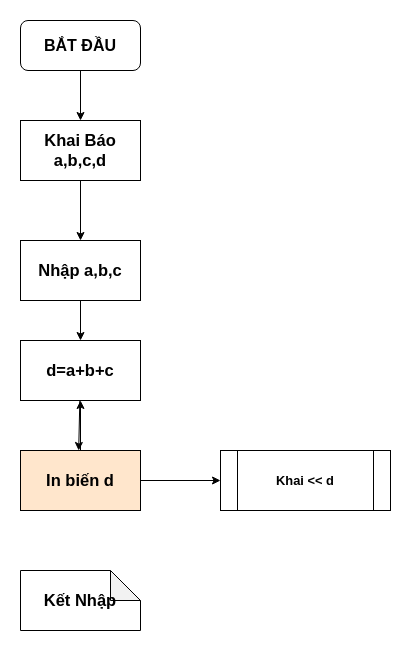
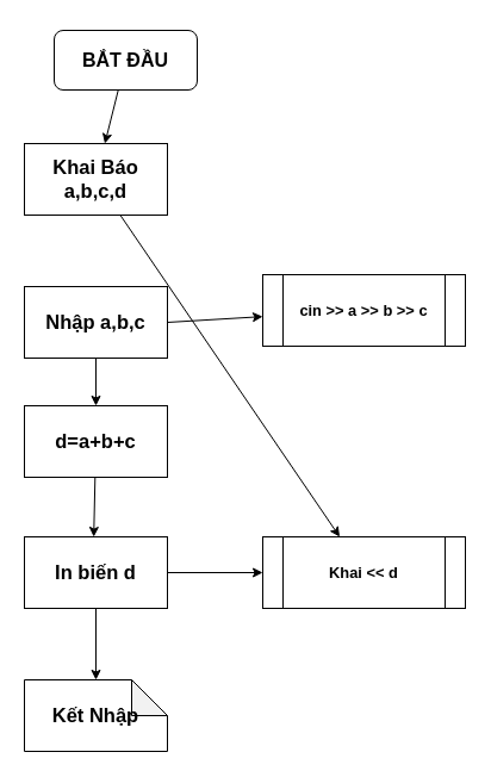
  <mxCell id="0" />
  <mxCell id="1" parent="0" />
  <mxCell id="2" value="" style="edgeStyle=none;html=1;fontSize=11;" edge="1" parent="1" source="3" target="5"><mxGeometry relative="1" as="geometry" /></mxCell>
- <mxCell id="3" value="&lt;h2&gt;&lt;font size=&quot;3&quot;&gt;BẮT ĐẦU&lt;/font&gt;&lt;/h2&gt;" style="rounded=1;whiteSpace=wrap;html=1;" vertex="1" parent="1"><mxGeometry x="20" y="20" width="120" height="50" as="geometry" /></mxCell>
- <mxCell id="4" value="" style="edgeStyle=none;html=1;fontSize=11;" edge="1" parent="1" source="5" target="8"><mxGeometry relative="1" as="geometry" /></mxCell>
+ <mxCell id="3" value="&lt;h2&gt;&lt;font size=&quot;3&quot;&gt;BẮT ĐẦU&lt;/font&gt;&lt;/h2&gt;" style="rounded=1;whiteSpace=wrap;html=1;" vertex="1" parent="1"><mxGeometry x="45" y="25" width="120" height="50" as="geometry" /></mxCell>
+ <mxCell id="4" value="" style="edgeStyle=none;html=1;fontSize=11;" edge="1" parent="1" source="5" target="16"><mxGeometry relative="1" as="geometry" /></mxCell>
  <mxCell id="5" value="&lt;h2&gt;Khai Báo a,b,c,d&lt;/h2&gt;" style="rounded=0;whiteSpace=wrap;html=1;fontSize=11;" vertex="1" parent="1"><mxGeometry x="20" y="120" width="120" height="60" as="geometry" /></mxCell>
  <mxCell id="6" value="" style="edgeStyle=none;html=1;fontSize=11;" edge="1" parent="1" source="8" target="10"><mxGeometry relative="1" as="geometry" /></mxCell>
+ <mxCell id="7" style="edgeStyle=none;html=1;exitX=1;exitY=0.5;exitDx=0;exitDy=0;fontSize=11;" edge="1" parent="1" source="8" target="11"><mxGeometry relative="1" as="geometry" /></mxCell>
  <mxCell id="8" value="&lt;h2&gt;Nhập a,b,c&lt;/h2&gt;" style="rounded=0;whiteSpace=wrap;html=1;fontSize=11;" vertex="1" parent="1"><mxGeometry x="20" y="240" width="120" height="60" as="geometry" /></mxCell>
  <mxCell id="9" value="" style="edgeStyle=none;html=1;fontSize=11;" edge="1" parent="1" source="10"><mxGeometry relative="1" as="geometry"><mxPoint x="78.182" y="450" as="targetPoint" /></mxGeometry></mxCell>
  <mxCell id="10" value="&lt;h2&gt;d=a+b+c&lt;/h2&gt;" style="rounded=0;whiteSpace=wrap;html=1;fontSize=11;" vertex="1" parent="1"><mxGeometry x="20" y="340" width="120" height="60" as="geometry" /></mxCell>
- <mxCell id="12" value="" style="edgeStyle=none;html=1;fontSize=11;" edge="1" parent="1" source="14" target="10"><mxGeometry relative="1" as="geometry" /></mxCell>
+ <mxCell id="11" value="&lt;h3&gt;cin &amp;gt;&amp;gt; a &amp;gt;&amp;gt; b &amp;gt;&amp;gt; c&lt;/h3&gt;" style="shape=process;whiteSpace=wrap;html=1;backgroundOutline=1;fontSize=11;rounded=0;" vertex="1" parent="1"><mxGeometry x="220" y="230" width="170" height="60" as="geometry" /></mxCell>
+ <mxCell id="12" value="" style="edgeStyle=none;html=1;fontSize=11;" edge="1" parent="1" source="14" target="15"><mxGeometry relative="1" as="geometry" /></mxCell>
  <mxCell id="13" style="edgeStyle=none;html=1;exitX=1;exitY=0.5;exitDx=0;exitDy=0;entryX=0;entryY=0.5;entryDx=0;entryDy=0;fontSize=11;" edge="1" parent="1" source="14" target="16"><mxGeometry relative="1" as="geometry" /></mxCell>
- <mxCell id="14" value="&lt;h2&gt;In biến d&lt;/h2&gt;" style="rounded=0;whiteSpace=wrap;html=1;fontSize=11;fillColor=#ffe6cc;" vertex="1" parent="1"><mxGeometry x="20" y="450" width="120" height="60" as="geometry" /></mxCell>
+ <mxCell id="14" value="&lt;h2&gt;In biến d&lt;/h2&gt;" style="rounded=0;whiteSpace=wrap;html=1;fontSize=11;" vertex="1" parent="1"><mxGeometry x="20" y="450" width="120" height="60" as="geometry" /></mxCell>
  <mxCell id="15" value="&lt;h2&gt;Kết Nhập&lt;/h2&gt;" style="shape=note;whiteSpace=wrap;html=1;backgroundOutline=1;darkOpacity=0.05;fontSize=11;" vertex="1" parent="1"><mxGeometry x="20" y="570" width="120" height="60" as="geometry" /></mxCell>
  <mxCell id="16" value="&lt;h3&gt;Khai &amp;lt;&amp;lt; d&lt;/h3&gt;" style="shape=process;whiteSpace=wrap;html=1;backgroundOutline=1;fontSize=11;" vertex="1" parent="1"><mxGeometry x="220" y="450" width="170" height="60" as="geometry" /></mxCell>
